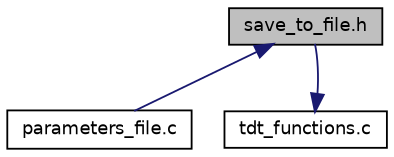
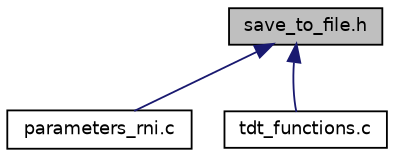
  digraph {
    node [color=black fillcolor=white fontname=Helvetica fontsize=10 shape=record style=filled]
    edge [color=midnightblue dir=back fontname=Helvetica fontsize=10 labelfontname=Helvetica labelfontsize=10 style=solid]
    n1 [fillcolor=grey75 fontcolor=black height=0.2 label="save_to_file.h" width=0.4]
-   n2 [height=0.2 label="parameters_file.c" width=0.4]
+   n2 [height=0.2 label="parameters_rni.c" width=0.4]
    n3 [height=0.2 label="tdt_functions.c" width=0.4]
    n1 -> n2
-   n3 -> n1
+   n1 -> n3
  }
